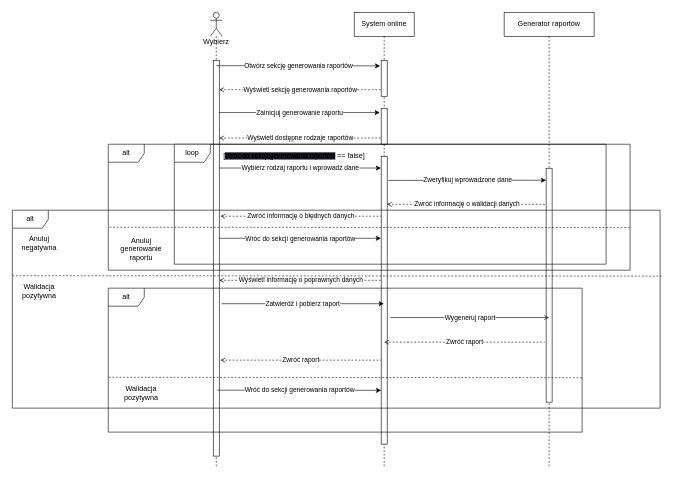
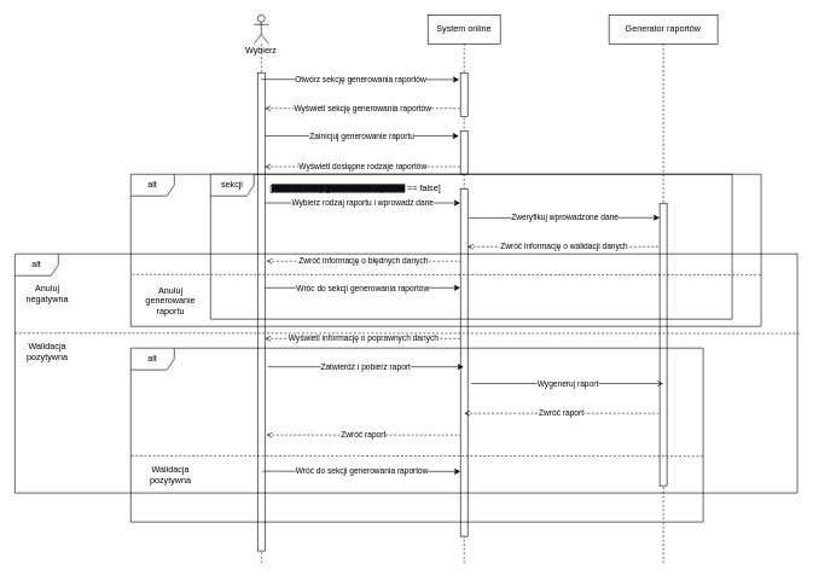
  <mxCell id="0" />
  <mxCell id="1" parent="0" />
  <mxCell id="2" value="Wybierz" style="shape=umlLifeline;participant=umlActor;perimeter=lifelinePerimeter;whiteSpace=wrap;html=1;container=1;collapsible=0;recursiveResize=0;verticalAlign=top;spacingTop=36;outlineConnect=0;" parent="1" vertex="1"><mxGeometry x="350" y="20" width="20" height="760" as="geometry" /></mxCell>
  <mxCell id="3" value="" style="html=1;points=[];perimeter=orthogonalPerimeter;" parent="2" vertex="1"><mxGeometry x="5" y="80" width="10" height="660" as="geometry" /></mxCell>
  <mxCell id="4" value="System online" style="shape=umlLifeline;perimeter=lifelinePerimeter;whiteSpace=wrap;html=1;container=1;collapsible=0;recursiveResize=0;outlineConnect=0;" parent="1" vertex="1"><mxGeometry x="590" y="20" width="100" height="760" as="geometry" /></mxCell>
  <mxCell id="5" value="" style="html=1;points=[];perimeter=orthogonalPerimeter;" parent="4" vertex="1"><mxGeometry x="45" y="80" width="10" height="60" as="geometry" /></mxCell>
  <mxCell id="6" value="" style="html=1;points=[];perimeter=orthogonalPerimeter;" parent="4" vertex="1"><mxGeometry x="45" y="160" width="10" height="60" as="geometry" /></mxCell>
  <mxCell id="7" style="edgeStyle=none;html=1;startArrow=open;startFill=0;endArrow=open;endFill=0;" parent="4" source="8" target="4" edge="1"><mxGeometry relative="1" as="geometry" /></mxCell>
  <mxCell id="8" value="" style="html=1;points=[];perimeter=orthogonalPerimeter;" parent="4" vertex="1"><mxGeometry x="45" y="240" width="10" height="480" as="geometry" /></mxCell>
  <mxCell id="9" value="Zwróć raport" style="endArrow=none;dashed=1;html=1;startArrow=open;startFill=0;exitX=1.21;exitY=0.143;exitDx=0;exitDy=0;exitPerimeter=0;" edge="1" parent="4"><mxGeometry width="50" height="50" relative="1" as="geometry"><mxPoint x="-222.9" y="580" as="sourcePoint" /><mxPoint x="45" y="580" as="targetPoint" /></mxGeometry></mxCell>
  <mxCell id="10" value="Zwróć informację o błędnych danych" style="endArrow=none;dashed=1;html=1;startArrow=open;startFill=0;exitX=1.21;exitY=0.143;exitDx=0;exitDy=0;exitPerimeter=0;" edge="1" parent="4"><mxGeometry x="-0.002" width="50" height="50" relative="1" as="geometry"><mxPoint x="-222.9" y="340.0" as="sourcePoint" /><mxPoint x="45" y="340.0" as="targetPoint" /><mxPoint as="offset" /></mxGeometry></mxCell>
  <mxCell id="11" value="Wróć do sekcji generowania raportów" style="endArrow=classic;html=1;entryX=-0.169;entryY=0.156;entryDx=0;entryDy=0;entryPerimeter=0;" edge="1" parent="4"><mxGeometry width="50" height="50" relative="1" as="geometry"><mxPoint x="-228.31" y="630" as="sourcePoint" /><mxPoint x="45.0" y="630.36" as="targetPoint" /></mxGeometry></mxCell>
  <mxCell id="12" value="Generator raportów" style="shape=umlLifeline;perimeter=lifelinePerimeter;whiteSpace=wrap;html=1;container=1;collapsible=0;recursiveResize=0;outlineConnect=0;" parent="1" vertex="1"><mxGeometry x="840" y="20" width="150" height="760" as="geometry" /></mxCell>
  <mxCell id="13" style="edgeStyle=none;html=1;startArrow=open;startFill=0;endArrow=open;endFill=0;" parent="12" source="14" target="12" edge="1"><mxGeometry relative="1" as="geometry" /></mxCell>
  <mxCell id="14" value="" style="html=1;points=[];perimeter=orthogonalPerimeter;" parent="12" vertex="1"><mxGeometry x="70" y="260" width="10" height="390" as="geometry" /></mxCell>
  <mxCell id="15" value="Otwórz sekcję generowania raportów" style="endArrow=classic;html=1;entryX=-0.169;entryY=0.156;entryDx=0;entryDy=0;entryPerimeter=0;" parent="1" target="5" edge="1"><mxGeometry width="50" height="50" relative="1" as="geometry"><mxPoint x="360" y="109" as="sourcePoint" /><mxPoint x="410" y="100" as="targetPoint" /></mxGeometry></mxCell>
  <mxCell id="16" value="Wyświetl sekcję generowania raportów" style="endArrow=none;dashed=1;html=1;startArrow=open;startFill=0;entryX=-0.059;entryY=0.818;entryDx=0;entryDy=0;entryPerimeter=0;" parent="1" source="3" target="5" edge="1"><mxGeometry x="0.001" width="50" height="50" relative="1" as="geometry"><mxPoint x="520" y="210" as="sourcePoint" /><mxPoint x="570" y="160" as="targetPoint" /><mxPoint as="offset" /></mxGeometry></mxCell>
  <mxCell id="17" value="Zainicjuj generowanie raportu" style="endArrow=classic;html=1;entryX=-0.224;entryY=0.12;entryDx=0;entryDy=0;entryPerimeter=0;" parent="1" source="3" target="6" edge="1"><mxGeometry width="50" height="50" relative="1" as="geometry"><mxPoint x="360" y="200" as="sourcePoint" /><mxPoint x="628.31" y="200" as="targetPoint" /></mxGeometry></mxCell>
  <mxCell id="18" value="Wyświetl dostępne rodzaje raportów" style="endArrow=none;dashed=1;html=1;startArrow=open;startFill=0;entryX=0.052;entryY=0.828;entryDx=0;entryDy=0;entryPerimeter=0;" parent="1" source="3" target="6" edge="1"><mxGeometry width="50" height="50" relative="1" as="geometry"><mxPoint x="374.07" y="158.6" as="sourcePoint" /><mxPoint x="644.41" y="159.08" as="targetPoint" /></mxGeometry></mxCell>
  <mxCell id="19" value="Wybierz rodzaj raportu i wprowadź dane" style="endArrow=classic;html=1;entryX=-0.027;entryY=0.041;entryDx=0;entryDy=0;entryPerimeter=0;" parent="1" source="3" target="8" edge="1"><mxGeometry width="50" height="50" relative="1" as="geometry"><mxPoint x="400" y="340" as="sourcePoint" /><mxPoint x="580" y="270" as="targetPoint" /></mxGeometry></mxCell>
  <mxCell id="20" value="Zweryfikuj wprowadzone dane" style="endArrow=classic;html=1;exitX=1.173;exitY=0.084;exitDx=0;exitDy=0;exitPerimeter=0;" parent="1" source="8" edge="1"><mxGeometry width="50" height="50" relative="1" as="geometry"><mxPoint x="640" y="294" as="sourcePoint" /><mxPoint x="910" y="300" as="targetPoint" /></mxGeometry></mxCell>
  <mxCell id="21" value="Zwróć informację o walidacji danych" style="endArrow=none;dashed=1;html=1;startArrow=open;startFill=0;exitX=0.967;exitY=0.167;exitDx=0;exitDy=0;exitPerimeter=0;" parent="1" source="8" target="14" edge="1"><mxGeometry width="50" height="50" relative="1" as="geometry"><mxPoint x="640" y="360" as="sourcePoint" /><mxPoint x="910.52" y="360" as="targetPoint" /></mxGeometry></mxCell>
  <mxCell id="22" value="Wyświetl informację o poprawnych danych" style="endArrow=none;dashed=1;html=1;startArrow=open;startFill=0;entryX=0.1;entryY=0.431;entryDx=0;entryDy=0;entryPerimeter=0;" parent="1" source="3" target="8" edge="1"><mxGeometry width="50" height="50" relative="1" as="geometry"><mxPoint x="370" y="370" as="sourcePoint" /><mxPoint x="570" y="380" as="targetPoint" /></mxGeometry></mxCell>
  <mxCell id="23" value="Wróc do sekcji generowania raportów" style="endArrow=classic;html=1;entryX=-0.033;entryY=0.285;entryDx=0;entryDy=0;entryPerimeter=0;" parent="1" source="3" target="8" edge="1"><mxGeometry width="50" height="50" relative="1" as="geometry"><mxPoint x="380" y="460" as="sourcePoint" /><mxPoint x="630" y="400" as="targetPoint" /></mxGeometry></mxCell>
  <mxCell id="24" value="Zatwierdź i pobierz raport" style="endArrow=classic;html=1;exitX=1.374;exitY=0.615;exitDx=0;exitDy=0;exitPerimeter=0;" parent="1" source="3" target="4" edge="1"><mxGeometry width="50" height="50" relative="1" as="geometry"><mxPoint x="380" y="470" as="sourcePoint" /><mxPoint x="643.27" y="362.1" as="targetPoint" /></mxGeometry></mxCell>
  <mxCell id="25" value="[&lt;span style=&quot;font-size: 11px; background-color: rgb(24, 20, 29);&quot;&gt;Wróc do sekcji generowania raportów&lt;/span&gt;&amp;nbsp;== false]" style="text;html=1;strokeColor=none;fillColor=none;align=center;verticalAlign=middle;whiteSpace=wrap;rounded=0;" parent="1" vertex="1"><mxGeometry x="360" y="250" width="260" height="20" as="geometry" /></mxCell>
  <mxCell id="26" value="Zwróć raport" style="endArrow=none;dashed=1;html=1;startArrow=open;startFill=0;exitX=1.21;exitY=0.143;exitDx=0;exitDy=0;exitPerimeter=0;" edge="1" parent="1"><mxGeometry width="50" height="50" relative="1" as="geometry"><mxPoint x="640" y="570" as="sourcePoint" /><mxPoint x="907.9" y="570" as="targetPoint" /></mxGeometry></mxCell>
  <mxCell id="27" value="Wygeneruj raport" style="endArrow=open;html=1;endFill=0;" edge="1" parent="1"><mxGeometry width="50" height="50" relative="1" as="geometry"><mxPoint x="650" y="529" as="sourcePoint" /><mxPoint x="915" y="529" as="targetPoint" /></mxGeometry></mxCell>
  <mxCell id="28" value="alt" style="shape=umlFrame;whiteSpace=wrap;html=1;" vertex="1" parent="1"><mxGeometry x="180" y="240" width="870" height="210" as="geometry" /></mxCell>
  <mxCell id="29" value="" style="endArrow=none;dashed=1;html=1;entryX=-0.001;entryY=0.659;entryDx=0;entryDy=0;entryPerimeter=0;exitX=0.999;exitY=0.662;exitDx=0;exitDy=0;exitPerimeter=0;" edge="1" parent="1" source="28" target="28"><mxGeometry width="50" height="50" relative="1" as="geometry"><mxPoint x="1110.87" y="430" as="sourcePoint" /><mxPoint x="150.87" y="380" as="targetPoint" /></mxGeometry></mxCell>
  <mxCell id="30" value="Anuluj generowanie raportu" style="text;html=1;strokeColor=none;fillColor=none;align=center;verticalAlign=middle;whiteSpace=wrap;rounded=0;" vertex="1" parent="1"><mxGeometry x="190" y="400" width="90" height="30" as="geometry" /></mxCell>
- <mxCell id="31" value="loop" style="shape=umlFrame;whiteSpace=wrap;html=1;" parent="1" vertex="1"><mxGeometry x="290" y="240" width="720" height="200" as="geometry" /></mxCell>
+ <mxCell id="31" value="sekcji" style="shape=umlFrame;whiteSpace=wrap;html=1;" parent="1" vertex="1"><mxGeometry x="290" y="240" width="720" height="200" as="geometry" /></mxCell>
  <mxCell id="32" value="alt" style="shape=umlFrame;whiteSpace=wrap;html=1;" vertex="1" parent="1"><mxGeometry x="20" y="350" width="1080" height="330" as="geometry" /></mxCell>
  <mxCell id="33" value="" style="endArrow=none;dashed=1;html=1;exitX=0;exitY=0.331;exitDx=0;exitDy=0;exitPerimeter=0;entryX=1.002;entryY=0.333;entryDx=0;entryDy=0;entryPerimeter=0;" edge="1" parent="1" source="32" target="32"><mxGeometry width="50" height="50" relative="1" as="geometry"><mxPoint x="160" y="540" as="sourcePoint" /><mxPoint x="210" y="490" as="targetPoint" /></mxGeometry></mxCell>
  <mxCell id="34" value="Anuluj negatywna" style="text;html=1;strokeColor=none;fillColor=none;align=center;verticalAlign=middle;whiteSpace=wrap;rounded=0;" vertex="1" parent="1"><mxGeometry x="20" y="390" width="90" height="30" as="geometry" /></mxCell>
  <mxCell id="35" value="Walidacja pozytywna" style="text;html=1;strokeColor=none;fillColor=none;align=center;verticalAlign=middle;whiteSpace=wrap;rounded=0;" vertex="1" parent="1"><mxGeometry x="20" y="470" width="90" height="30" as="geometry" /></mxCell>
  <mxCell id="36" value="alt" style="shape=umlFrame;whiteSpace=wrap;html=1;" vertex="1" parent="1"><mxGeometry x="180" y="480" width="790" height="240" as="geometry" /></mxCell>
  <mxCell id="37" value="" style="endArrow=none;dashed=1;html=1;exitX=0.001;exitY=0.619;exitDx=0;exitDy=0;exitPerimeter=0;entryX=1;entryY=0.622;entryDx=0;entryDy=0;entryPerimeter=0;" edge="1" parent="1" source="36" target="36"><mxGeometry width="50" height="50" relative="1" as="geometry"><mxPoint x="220" y="660" as="sourcePoint" /><mxPoint x="270" y="610" as="targetPoint" /></mxGeometry></mxCell>
  <mxCell id="38" value="Walidacja pozytywna" style="text;html=1;strokeColor=none;fillColor=none;align=center;verticalAlign=middle;whiteSpace=wrap;rounded=0;" vertex="1" parent="1"><mxGeometry x="190" y="640" width="90" height="30" as="geometry" /></mxCell>
